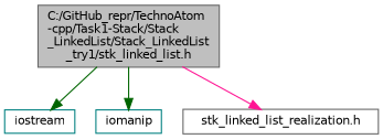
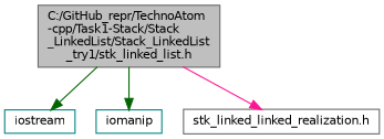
  digraph {
    node [color=gray40 fillcolor=white fontname=Helvetica fontsize=10 shape=record style=filled]
    edge [color=darkgreen fontname=Helvetica fontsize=10 labelfontname=Helvetica labelfontsize=10 style=solid]
    n1 [fillcolor=grey75 fontcolor=black height=0.2 label="C:/GitHub_repr/TechnoAtom\l-cpp/Task1-Stack/Stack\l_LinkedList/Stack_LinkedList\l_try1/stk_linked_list.h" width=0.4]
    n2 [color=teal height=0.2 label=iostream width=0.4]
    n3 [color=teal height=0.2 label=iomanip width=0.4]
-   n4 [height=0.2 label="stk_linked_list_realization.h" width=0.4]
+   n4 [height=0.2 label="stk_linked_linked_realization.h" width=0.4]
    n1 -> n2
    n1 -> n3
    n1 -> n4 [color=deeppink]
  }
